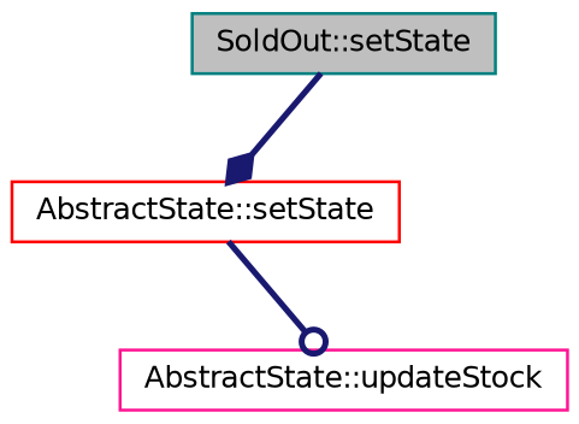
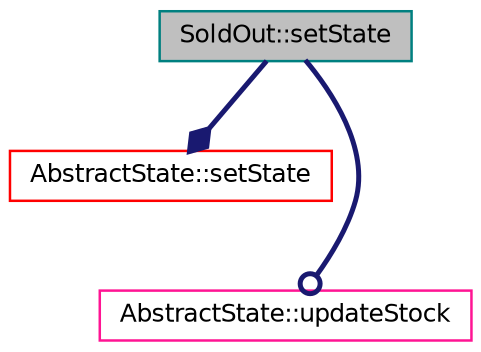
  digraph {
    rankdir=TB
    node [fillcolor=white fontname=Helvetica fontsize=10 shape=record style=filled]
    edge [color=midnightblue fontname=Helvetica fontsize=10 labelfontname=Helvetica labelfontsize=10 style=bold]
    n1 [color=teal fillcolor=grey75 fontcolor=black height=0.2 label="SoldOut::setState" width=0.4]
    n2 [color=red height=0.2 label="AbstractState::setState" width=0.4]
    n3 [color=deeppink height=0.2 label="AbstractState::updateStock" width=0.4]
    n1 -> n2 [arrowhead=diamond]
-   n2 -> n3 [arrowhead=odot]
+   n1 -> n3 [arrowhead=odot]
  }
